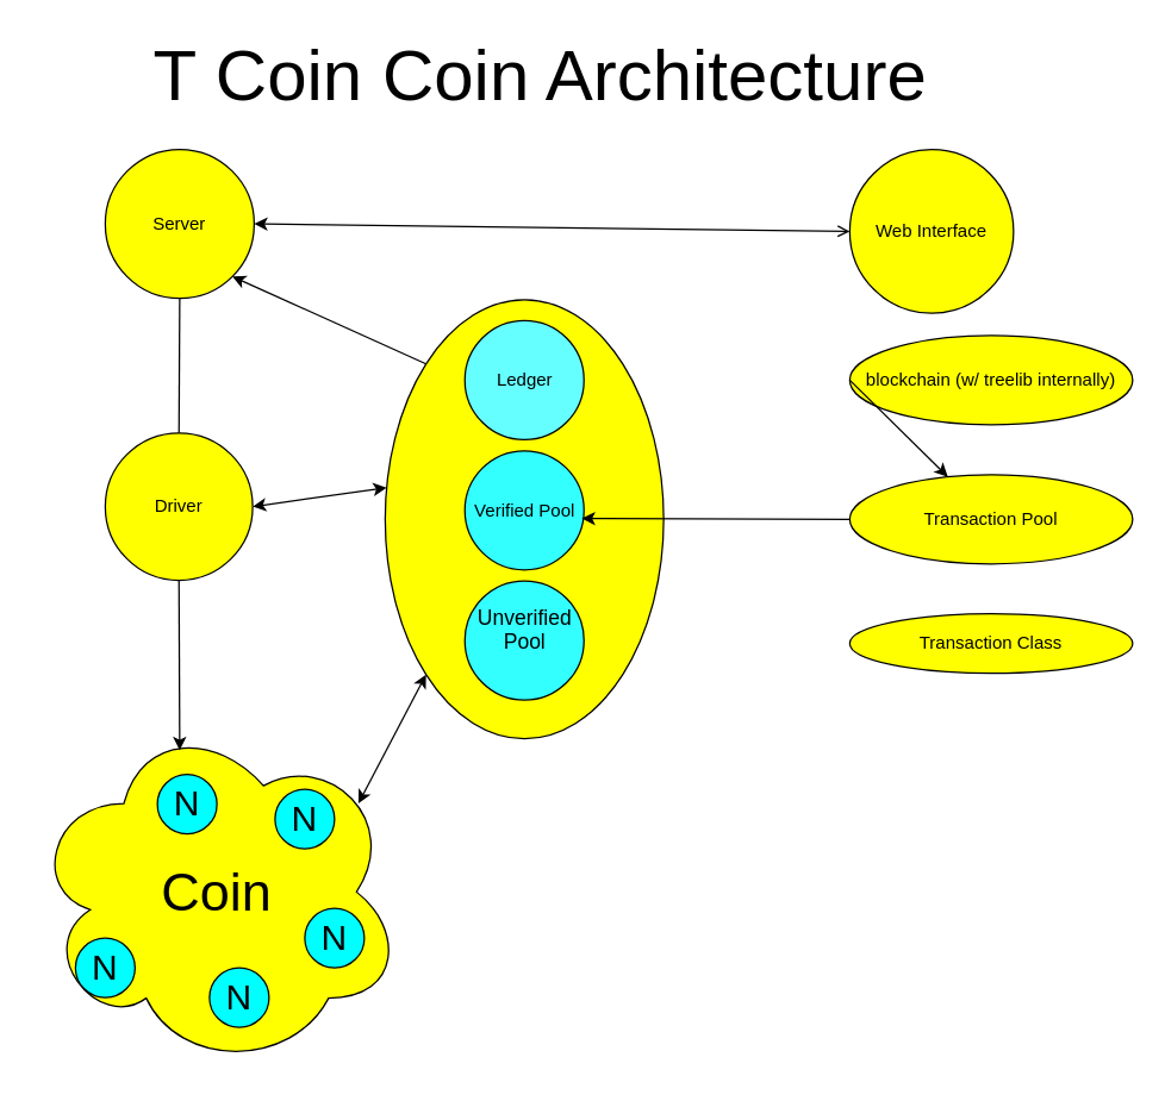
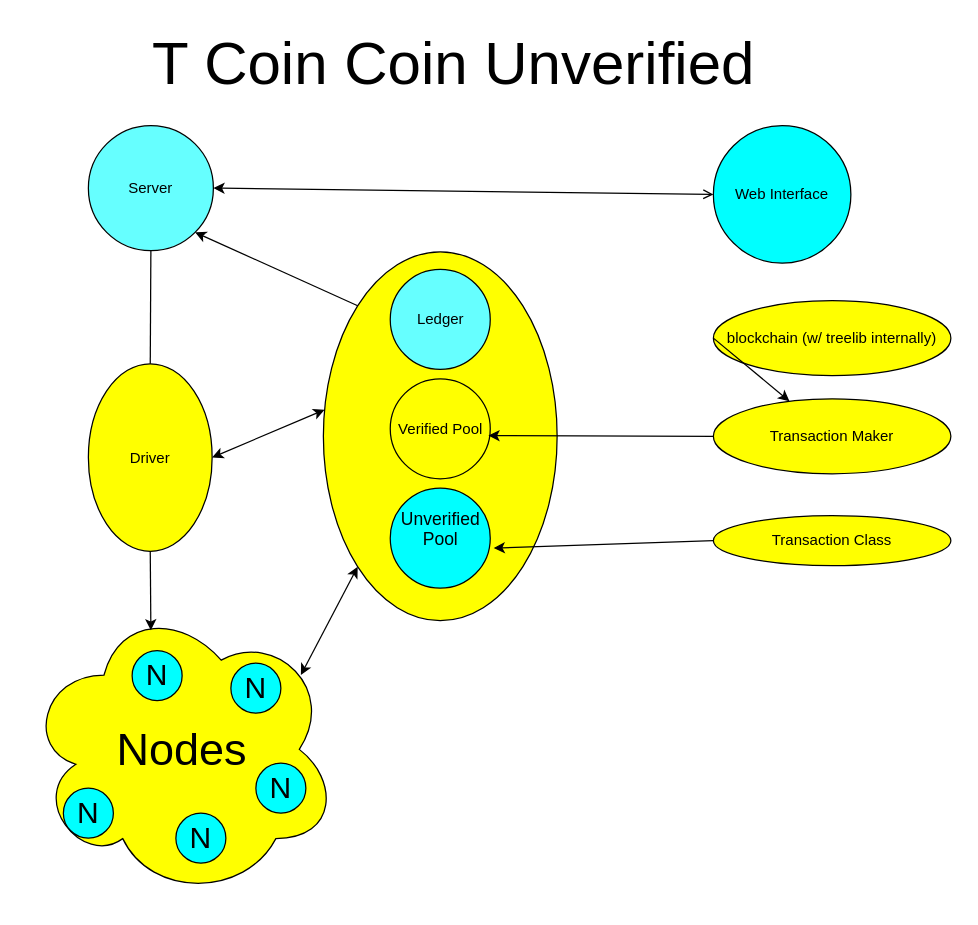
  <mxCell id="0" />
  <mxCell id="1" parent="0" />
- <mxCell id="2" value="Server" style="ellipse;whiteSpace=wrap;html=1;aspect=fixed;fillColor=#FFFF00;" vertex="1" parent="1"><mxGeometry x="70" y="100" width="100" height="100" as="geometry" /></mxCell>
- <mxCell id="3" value="Web Interface" style="ellipse;whiteSpace=wrap;html=1;aspect=fixed;fillColor=#FFFF00;" vertex="1" parent="1"><mxGeometry x="570" y="100" width="110" height="110" as="geometry" /></mxCell>
+ <mxCell id="2" value="Server" style="ellipse;whiteSpace=wrap;html=1;aspect=fixed;fillColor=#66ffff;" vertex="1" parent="1"><mxGeometry x="70" y="100" width="100" height="100" as="geometry" /></mxCell>
+ <mxCell id="3" value="Web Interface" style="ellipse;whiteSpace=wrap;html=1;aspect=fixed;fillColor=#00ffff;" vertex="1" parent="1"><mxGeometry x="570" y="100" width="110" height="110" as="geometry" /></mxCell>
  <mxCell id="4" value="" style="endArrow=classic;html=1;entryX=1;entryY=1;entryDx=0;entryDy=0;exitX=1;exitY=0;exitDx=0;exitDy=0;" edge="1" parent="1" source="5" target="2"><mxGeometry width="50" height="50" relative="1" as="geometry"><mxPoint x="290" y="260" as="sourcePoint" /><mxPoint x="250" y="210" as="targetPoint" /></mxGeometry></mxCell>
  <mxCell id="5" value="" style="ellipse;whiteSpace=wrap;html=1;rotation=-90;fillColor=#FFFF00;" vertex="1" parent="1"><mxGeometry x="204" y="255" width="295" height="187" as="geometry" /></mxCell>
  <mxCell id="6" value="Ledger" style="ellipse;whiteSpace=wrap;html=1;aspect=fixed;fillColor=#66FFFF;" vertex="1" parent="1"><mxGeometry x="311.5" y="215" width="80" height="80" as="geometry" /></mxCell>
- <mxCell id="7" value="blockchain (w/ treelib internally)" style="ellipse;whiteSpace=wrap;html=1;fillColor=#FFFF00;" vertex="1" parent="1"><mxGeometry x="570" y="225" width="190" height="60" as="geometry" /></mxCell>
- <mxCell id="8" value="&lt;font style=&quot;font-size: 36px&quot;&gt;Coin&lt;/font&gt;" style="ellipse;shape=cloud;whiteSpace=wrap;html=1;fillColor=#FFFF00;" vertex="1" parent="1"><mxGeometry x="20" y="480" width="250" height="238" as="geometry" /></mxCell>
+ <mxCell id="7" value="blockchain (w/ treelib internally)" style="ellipse;whiteSpace=wrap;html=1;fillColor=#FFFF00;" vertex="1" parent="1"><mxGeometry x="570" y="240" width="190" height="60" as="geometry" /></mxCell>
+ <mxCell id="8" value="&lt;font style=&quot;font-size: 36px&quot;&gt;Nodes&lt;/font&gt;" style="ellipse;shape=cloud;whiteSpace=wrap;html=1;fillColor=#FFFF00;" vertex="1" parent="1"><mxGeometry x="20" y="480" width="250" height="238" as="geometry" /></mxCell>
  <mxCell id="9" value="" style="endArrow=classic;startArrow=classic;html=1;exitX=0.88;exitY=0.25;exitDx=0;exitDy=0;exitPerimeter=0;entryX=0;entryY=0;entryDx=0;entryDy=0;" edge="1" parent="1" source="8" target="5"><mxGeometry width="50" height="50" relative="1" as="geometry"><mxPoint x="330" y="510" as="sourcePoint" /><mxPoint x="380" y="460" as="targetPoint" /></mxGeometry></mxCell>
- <mxCell id="10" value="Driver" style="ellipse;whiteSpace=wrap;html=1;aspect=fixed;fillColor=#FFFF00;" vertex="1" parent="1"><mxGeometry x="70" y="290.5" width="99" height="99" as="geometry" /></mxCell>
+ <mxCell id="10" value="Driver" style="ellipse;whiteSpace=wrap;html=1;aspect=fixed;fillColor=#FFFF00;" vertex="1" parent="1"><mxGeometry x="70" y="290.5" width="99" height="150" as="geometry" /></mxCell>
  <mxCell id="11" value="" style="endArrow=none;html=1;exitX=0.5;exitY=0;exitDx=0;exitDy=0;entryX=0.5;entryY=1;entryDx=0;entryDy=0;" edge="1" parent="1" source="10" target="2"><mxGeometry width="50" height="50" relative="1" as="geometry"><mxPoint x="-30" y="260" as="sourcePoint" /><mxPoint x="135" y="200" as="targetPoint" /></mxGeometry></mxCell>
  <mxCell id="12" value="" style="endArrow=classic;html=1;exitX=0.5;exitY=1;exitDx=0;exitDy=0;entryX=0.4;entryY=0.1;entryDx=0;entryDy=0;entryPerimeter=0;" edge="1" parent="1" source="10" target="8"><mxGeometry width="50" height="50" relative="1" as="geometry"><mxPoint x="-10" y="340" as="sourcePoint" /><mxPoint x="40" y="290" as="targetPoint" /></mxGeometry></mxCell>
  <mxCell id="13" value="" style="endArrow=open;startArrow=classic;html=1;entryX=0;entryY=0.5;entryDx=0;entryDy=0;exitX=1;exitY=0.5;exitDx=0;exitDy=0;" edge="1" parent="1" source="2" target="3"><mxGeometry width="50" height="50" relative="1" as="geometry"><mxPoint x="170" y="130" as="sourcePoint" /><mxPoint x="240" y="100" as="targetPoint" /></mxGeometry></mxCell>
  <mxCell id="14" value="" style="endArrow=classic;startArrow=classic;html=1;exitX=1;exitY=0.5;exitDx=0;exitDy=0;entryX=0.572;entryY=0.005;entryDx=0;entryDy=0;entryPerimeter=0;" edge="1" parent="1" source="10" target="5"><mxGeometry width="50" height="50" relative="1" as="geometry"><mxPoint x="190" y="350" as="sourcePoint" /><mxPoint x="240" y="300" as="targetPoint" /></mxGeometry></mxCell>
- <mxCell id="15" value="&lt;font style=&quot;font-size: 48px&quot;&gt;T Coin Coin Architecture&amp;nbsp;&lt;/font&gt;" style="text;html=1;strokeColor=none;fillColor=none;align=center;verticalAlign=middle;whiteSpace=wrap;rounded=0;" vertex="1" parent="1"><mxGeometry x="80" y="20" width="578" height="60" as="geometry" /></mxCell>
- <mxCell id="16" value="Verified Pool" style="ellipse;whiteSpace=wrap;html=1;aspect=fixed;fillColor=#33FFFF;" vertex="1" parent="1"><mxGeometry x="311.5" y="302.5" width="80" height="80" as="geometry" /></mxCell>
- <mxCell id="17" value="&lt;font style=&quot;font-size: 14px&quot;&gt;Unverified&lt;br&gt;Pool&lt;br&gt;&lt;/font&gt;&lt;br&gt;" style="ellipse;whiteSpace=wrap;html=1;aspect=fixed;fillColor=#33FFFF;" vertex="1" parent="1"><mxGeometry x="311.5" y="390" width="80" height="80" as="geometry" /></mxCell>
- <mxCell id="18" value="Transaction Pool" style="ellipse;whiteSpace=wrap;html=1;fillColor=#FFFF00;" vertex="1" parent="1"><mxGeometry x="570" y="318.5" width="190" height="60" as="geometry" /></mxCell>
+ <mxCell id="15" value="&lt;font style=&quot;font-size: 48px&quot;&gt;T Coin Coin Unverified&amp;nbsp;&lt;/font&gt;" style="text;html=1;strokeColor=none;fillColor=none;align=center;verticalAlign=middle;whiteSpace=wrap;rounded=0;" vertex="1" parent="1"><mxGeometry x="80" y="20" width="578" height="60" as="geometry" /></mxCell>
+ <mxCell id="16" value="Verified Pool" style="ellipse;whiteSpace=wrap;html=1;aspect=fixed;fillColor=#ffff00;" vertex="1" parent="1"><mxGeometry x="311.5" y="302.5" width="80" height="80" as="geometry" /></mxCell>
+ <mxCell id="17" value="&lt;font style=&quot;font-size: 14px&quot;&gt;Unverified&lt;br&gt;Pool&lt;br&gt;&lt;/font&gt;&lt;br&gt;" style="ellipse;whiteSpace=wrap;html=1;aspect=fixed;fillColor=#00ffff;" vertex="1" parent="1"><mxGeometry x="311.5" y="390" width="80" height="80" as="geometry" /></mxCell>
+ <mxCell id="18" value="Transaction Maker" style="ellipse;whiteSpace=wrap;html=1;fillColor=#FFFF00;" vertex="1" parent="1"><mxGeometry x="570" y="318.5" width="190" height="60" as="geometry" /></mxCell>
  <mxCell id="19" value="Transaction Class" style="ellipse;whiteSpace=wrap;html=1;fillColor=#FFFF00;" vertex="1" parent="1"><mxGeometry x="570" y="412" width="190" height="40" as="geometry" /></mxCell>
  <mxCell id="20" value="" style="endArrow=classic;html=1;exitX=0;exitY=0.5;exitDx=0;exitDy=0;" edge="1" parent="1" source="7" target="18"><mxGeometry width="50" height="50" relative="1" as="geometry"><mxPoint x="540" y="620" as="sourcePoint" /><mxPoint x="480" y="260" as="targetPoint" /></mxGeometry></mxCell>
  <mxCell id="21" value="" style="endArrow=classic;html=1;" edge="1" parent="1" source="18"><mxGeometry width="50" height="50" relative="1" as="geometry"><mxPoint x="530" y="348" as="sourcePoint" /><mxPoint x="390" y="348" as="targetPoint" /></mxGeometry></mxCell>
+ <mxCell id="22" value="" style="endArrow=classic;html=1;exitX=0;exitY=0.5;exitDx=0;exitDy=0;entryX=1.034;entryY=0.6;entryDx=0;entryDy=0;entryPerimeter=0;" edge="1" parent="1" source="19" target="17"><mxGeometry width="50" height="50" relative="1" as="geometry"><mxPoint x="510" y="600" as="sourcePoint" /><mxPoint x="560" y="550" as="targetPoint" /></mxGeometry></mxCell>
  <mxCell id="23" value="&lt;font style=&quot;font-size: 24px&quot;&gt;N&lt;/font&gt;" style="ellipse;whiteSpace=wrap;html=1;aspect=fixed;fillColor=#00FFFF;" vertex="1" parent="1"><mxGeometry x="204" y="610" width="40" height="40" as="geometry" /></mxCell>
  <mxCell id="24" value="&lt;font style=&quot;font-size: 24px&quot;&gt;N&lt;/font&gt;" style="ellipse;whiteSpace=wrap;html=1;aspect=fixed;fillColor=#00FFFF;" vertex="1" parent="1"><mxGeometry x="184" y="530" width="40" height="40" as="geometry" /></mxCell>
  <mxCell id="25" value="&lt;font style=&quot;font-size: 24px&quot;&gt;N&lt;/font&gt;" style="ellipse;whiteSpace=wrap;html=1;aspect=fixed;fillColor=#00FFFF;" vertex="1" parent="1"><mxGeometry x="105" y="520" width="40" height="40" as="geometry" /></mxCell>
  <mxCell id="26" value="&lt;font style=&quot;font-size: 24px&quot;&gt;N&lt;/font&gt;" style="ellipse;whiteSpace=wrap;html=1;aspect=fixed;fillColor=#00FFFF;" vertex="1" parent="1"><mxGeometry x="50" y="630" width="40" height="40" as="geometry" /></mxCell>
  <mxCell id="27" value="&lt;font style=&quot;font-size: 24px&quot;&gt;N&lt;/font&gt;" style="ellipse;whiteSpace=wrap;html=1;aspect=fixed;fillColor=#00FFFF;" vertex="1" parent="1"><mxGeometry x="140" y="650" width="40" height="40" as="geometry" /></mxCell>
